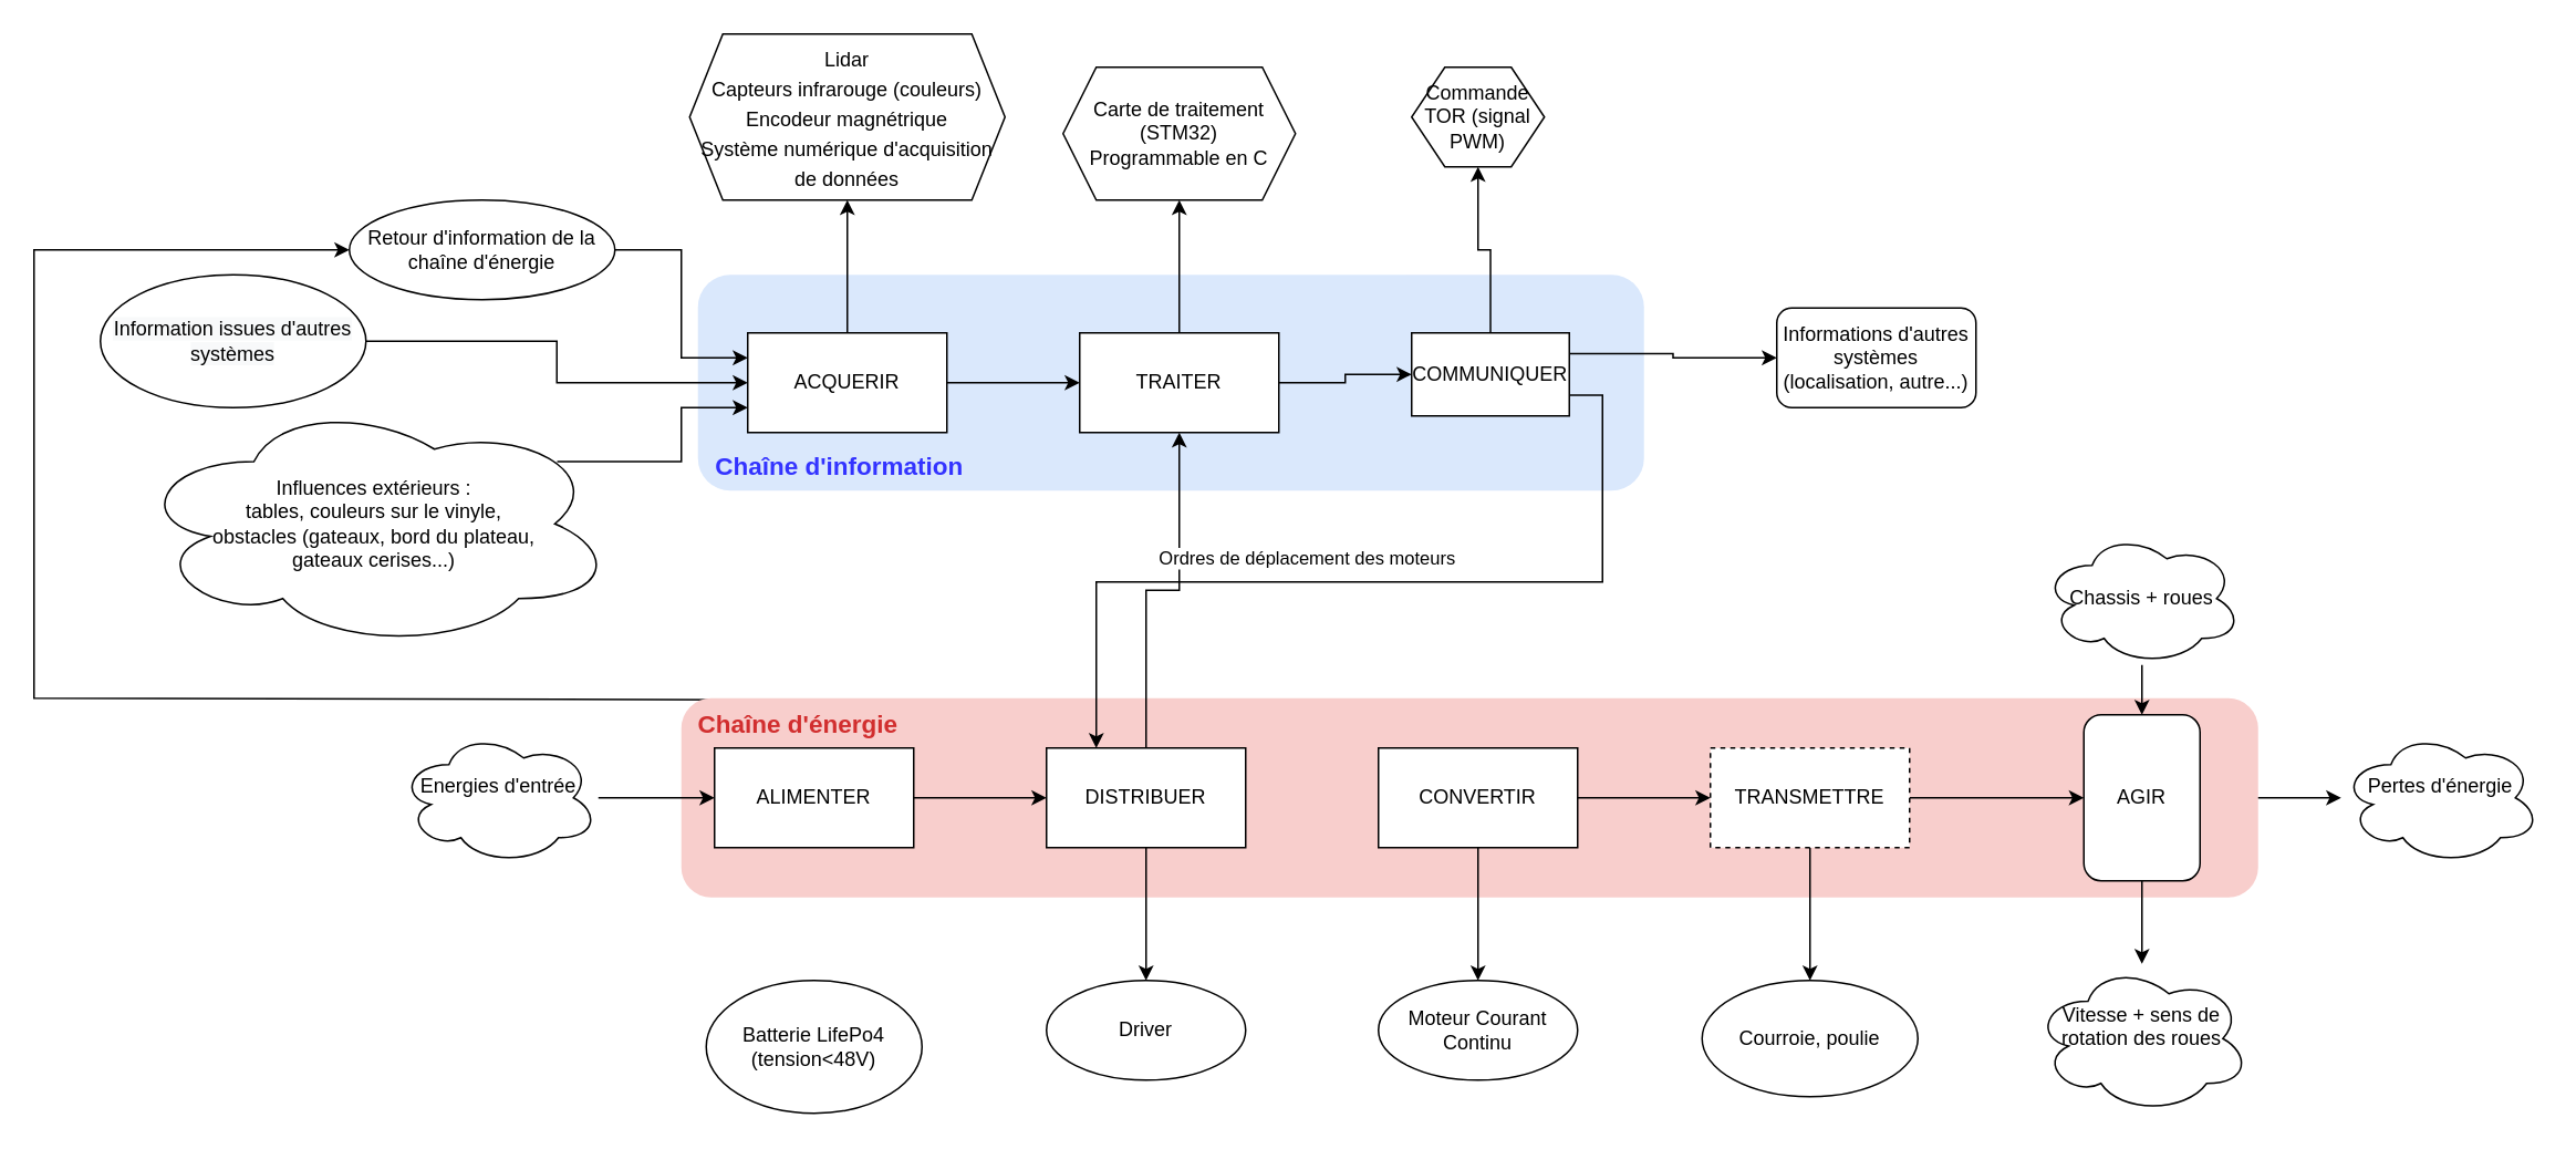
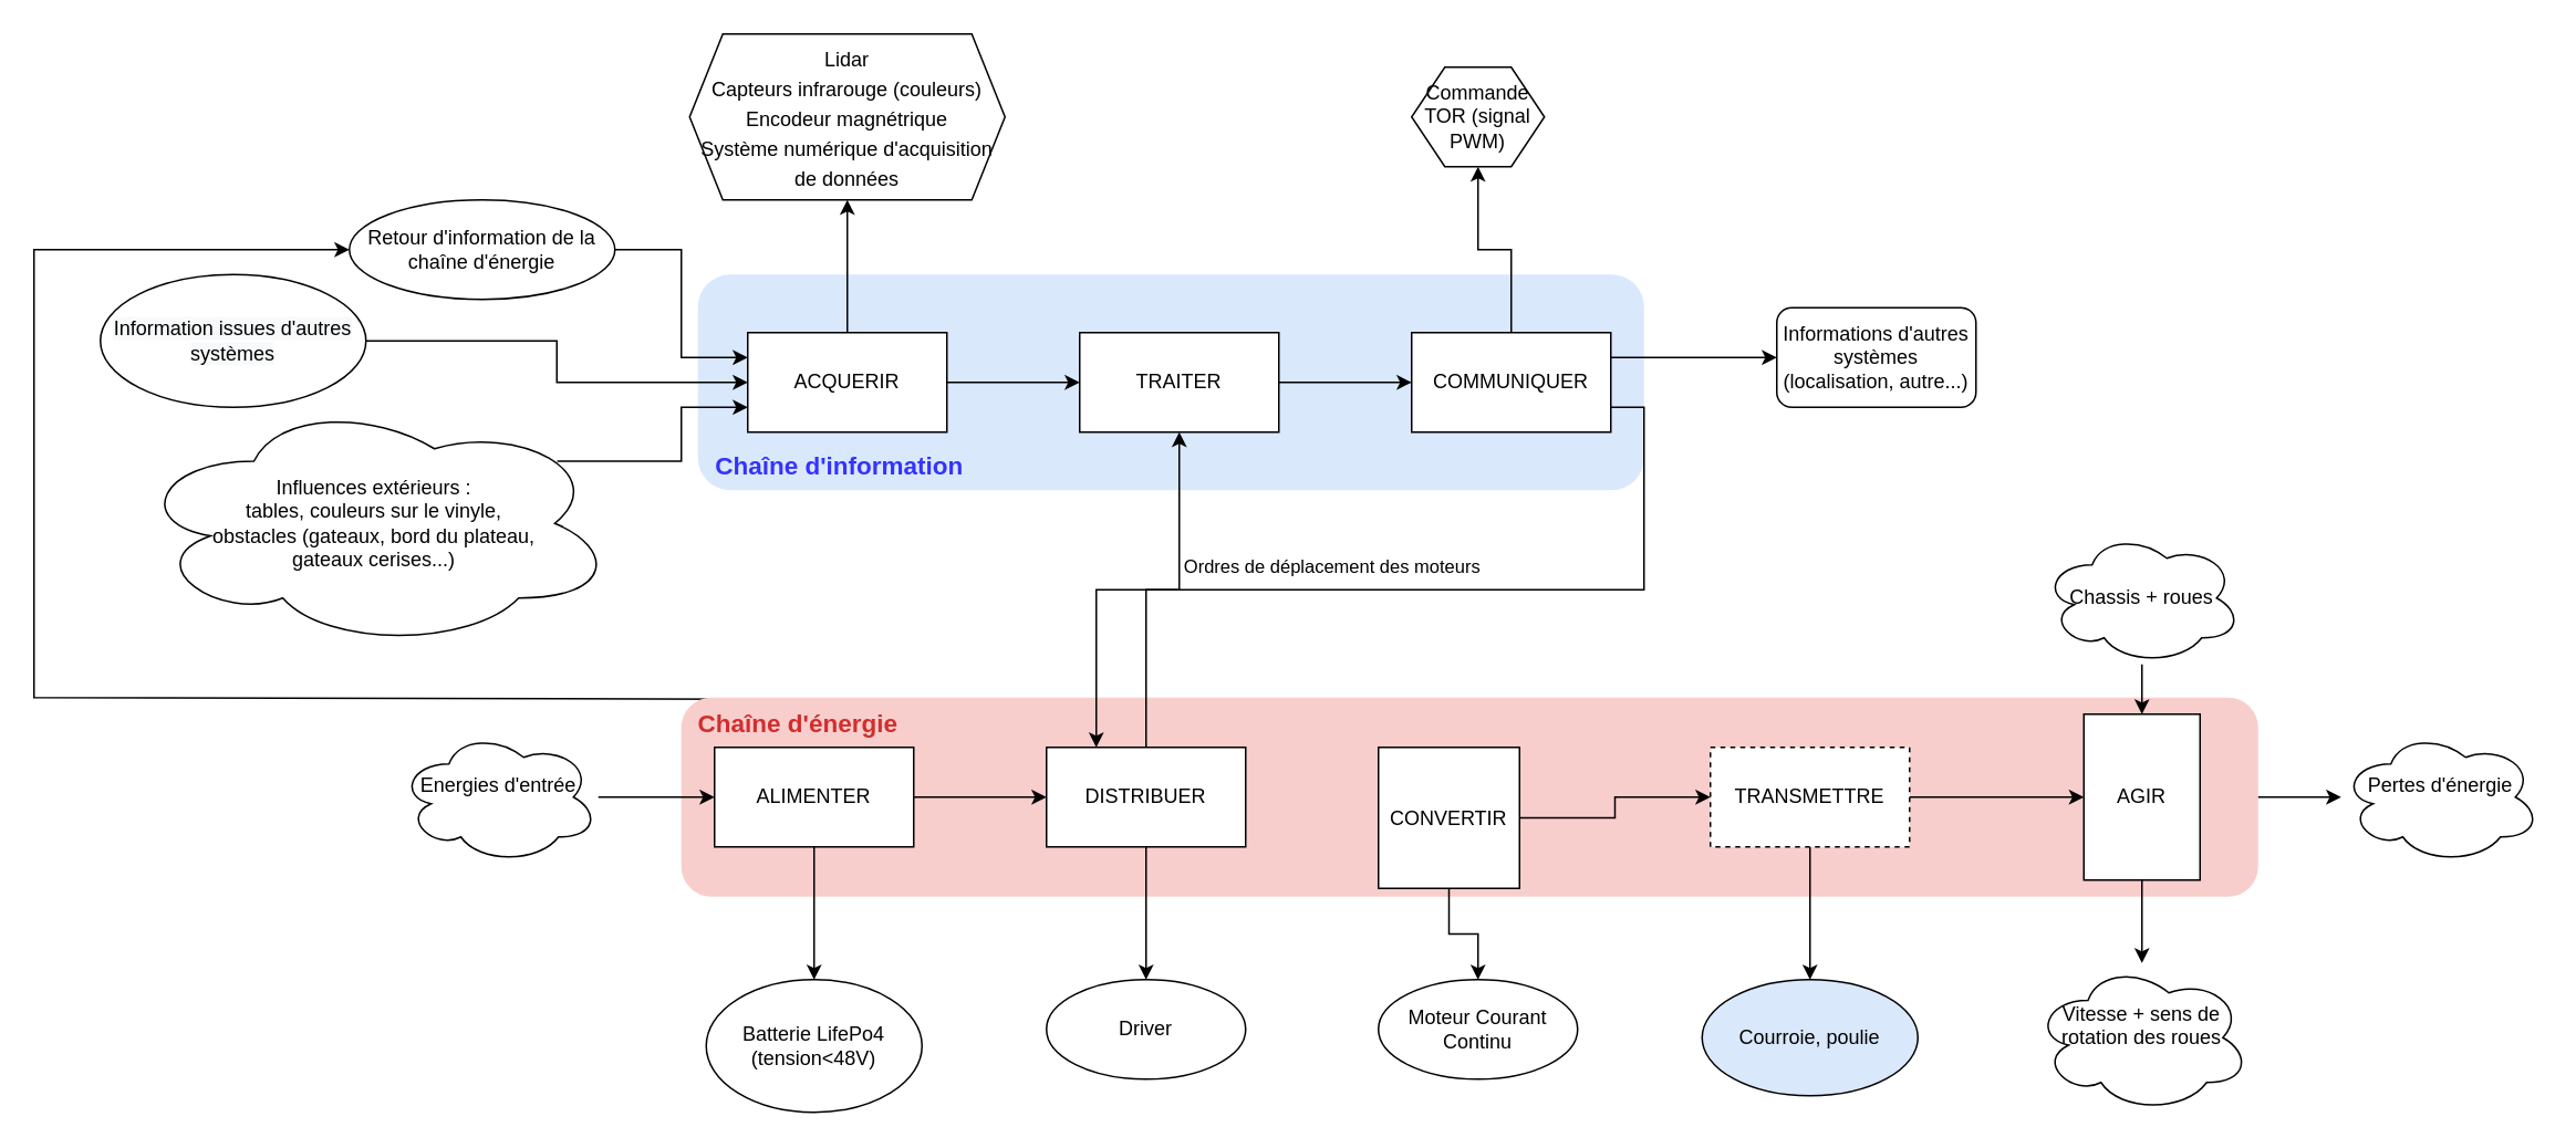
  <mxCell id="0" />
  <mxCell id="1" parent="0" />
  <mxCell id="2" value="" style="rounded=1;whiteSpace=wrap;html=1;fillColor=#dae8fc;strokeColor=none;" parent="1" vertex="1"><mxGeometry x="420" y="165" width="570" height="130" as="geometry" /></mxCell>
  <mxCell id="3" style="edgeStyle=orthogonalEdgeStyle;rounded=0;orthogonalLoop=1;jettySize=auto;html=1;entryX=0;entryY=0.5;entryDx=0;entryDy=0;fontSize=12;fontColor=#000000;exitX=0.039;exitY=0.008;exitDx=0;exitDy=0;exitPerimeter=0;" parent="1" source="4" target="38" edge="1"><mxGeometry relative="1" as="geometry"><mxPoint x="400" y="420" as="sourcePoint" /><Array as="points"><mxPoint x="20" y="420" /><mxPoint x="20" y="150" /></Array></mxGeometry></mxCell>
  <mxCell id="4" value="" style="rounded=1;whiteSpace=wrap;html=1;fillColor=#f8cecc;strokeColor=none;" parent="1" vertex="1"><mxGeometry x="410" y="420" width="950" height="120" as="geometry" /></mxCell>
  <mxCell id="5" value="" style="edgeStyle=orthogonalEdgeStyle;rounded=0;orthogonalLoop=1;jettySize=auto;html=1;" parent="1" source="7" target="15" edge="1"><mxGeometry relative="1" as="geometry" /></mxCell>
+ <mxCell id="6" value="" style="edgeStyle=orthogonalEdgeStyle;rounded=0;orthogonalLoop=1;jettySize=auto;html=1;fontSize=14;fontColor=#3333FF;" parent="1" source="7" target="48" edge="1"><mxGeometry relative="1" as="geometry" /></mxCell>
  <mxCell id="7" value="ALIMENTER" style="rounded=0;whiteSpace=wrap;html=1;" parent="1" vertex="1"><mxGeometry x="430" y="450" width="120" height="60" as="geometry" /></mxCell>
  <mxCell id="8" value="" style="edgeStyle=orthogonalEdgeStyle;rounded=0;orthogonalLoop=1;jettySize=auto;html=1;" parent="1" source="10" target="18" edge="1"><mxGeometry relative="1" as="geometry" /></mxCell>
  <mxCell id="9" style="edgeStyle=orthogonalEdgeStyle;rounded=0;orthogonalLoop=1;jettySize=auto;html=1;exitX=0.5;exitY=0;exitDx=0;exitDy=0;fontSize=15;fontColor=#D12E2E;entryX=0.5;entryY=1;entryDx=0;entryDy=0;" parent="1" source="10" target="44" edge="1"><mxGeometry relative="1" as="geometry"><mxPoint x="510.429" y="120" as="targetPoint" /></mxGeometry></mxCell>
  <mxCell id="10" value="ACQUERIR" style="rounded=0;whiteSpace=wrap;html=1;" parent="1" vertex="1"><mxGeometry x="450" y="200" width="120" height="60" as="geometry" /></mxCell>
  <mxCell id="11" value="&lt;font size=&quot;1&quot; style=&quot;&quot; color=&quot;#3333FF&quot;&gt;&lt;b style=&quot;font-size: 15px;&quot;&gt;Chaîne d'information&lt;/b&gt;&lt;/font&gt;" style="text;html=1;align=center;verticalAlign=middle;resizable=0;points=[];autosize=1;strokeColor=none;fillColor=none;" parent="1" vertex="1"><mxGeometry x="420" y="265" width="170" height="30" as="geometry" /></mxCell>
  <mxCell id="12" value="&lt;b&gt;&lt;font color=&quot;#d12e2e&quot; style=&quot;font-size: 15px;&quot;&gt;Chaîne d'énergie&lt;/font&gt;&lt;/b&gt;" style="text;html=1;align=center;verticalAlign=middle;resizable=0;points=[];autosize=1;strokeColor=none;fillColor=none;" parent="1" vertex="1"><mxGeometry x="410" y="420" width="140" height="30" as="geometry" /></mxCell>
  <mxCell id="13" value="" style="edgeStyle=orthogonalEdgeStyle;rounded=0;orthogonalLoop=1;jettySize=auto;html=1;" parent="1" source="15" target="18" edge="1"><mxGeometry relative="1" as="geometry" /></mxCell>
  <mxCell id="14" value="" style="edgeStyle=orthogonalEdgeStyle;rounded=0;orthogonalLoop=1;jettySize=auto;html=1;fontSize=14;fontColor=#3333FF;" parent="1" source="15" target="45" edge="1"><mxGeometry relative="1" as="geometry" /></mxCell>
  <mxCell id="15" value="DISTRIBUER" style="rounded=0;whiteSpace=wrap;html=1;" parent="1" vertex="1"><mxGeometry x="630" y="450" width="120" height="60" as="geometry" /></mxCell>
  <mxCell id="16" value="" style="edgeStyle=orthogonalEdgeStyle;rounded=0;orthogonalLoop=1;jettySize=auto;html=1;" parent="1" source="18" target="26" edge="1"><mxGeometry relative="1" as="geometry" /></mxCell>
- <mxCell id="17" value="" style="edgeStyle=orthogonalEdgeStyle;rounded=0;orthogonalLoop=1;jettySize=auto;html=1;fontSize=12;fontColor=#000000;" parent="1" source="18" target="50" edge="1"><mxGeometry relative="1" as="geometry" /></mxCell>
  <mxCell id="18" value="TRAITER" style="rounded=0;whiteSpace=wrap;html=1;" parent="1" vertex="1"><mxGeometry x="650" y="200" width="120" height="60" as="geometry" /></mxCell>
  <mxCell id="19" value="" style="edgeStyle=orthogonalEdgeStyle;rounded=0;orthogonalLoop=1;jettySize=auto;html=1;" parent="1" source="21" target="29" edge="1"><mxGeometry relative="1" as="geometry" /></mxCell>
  <mxCell id="20" value="" style="edgeStyle=orthogonalEdgeStyle;rounded=0;orthogonalLoop=1;jettySize=auto;html=1;fontSize=14;fontColor=#3333FF;" parent="1" source="21" target="47" edge="1"><mxGeometry relative="1" as="geometry" /></mxCell>
- <mxCell id="21" value="CONVERTIR" style="whiteSpace=wrap;html=1;rounded=0;" parent="1" vertex="1"><mxGeometry x="830" y="450" width="120" height="60" as="geometry" /></mxCell>
+ <mxCell id="21" value="CONVERTIR" style="whiteSpace=wrap;html=1;rounded=0;" parent="1" vertex="1"><mxGeometry x="830" y="450" width="85" height="85" as="geometry" /></mxCell>
  <mxCell id="22" style="edgeStyle=orthogonalEdgeStyle;rounded=0;orthogonalLoop=1;jettySize=auto;html=1;exitX=1;exitY=0.75;exitDx=0;exitDy=0;entryX=0.25;entryY=0;entryDx=0;entryDy=0;" parent="1" source="26" target="15" edge="1"><mxGeometry relative="1" as="geometry" /></mxCell>
  <mxCell id="23" value="Ordres de déplacement des moteurs" style="edgeLabel;html=1;align=center;verticalAlign=middle;resizable=0;points=[];" parent="22" vertex="1" connectable="0"><mxGeometry x="-0.073" y="-1" relative="1" as="geometry"><mxPoint x="-62" y="-14" as="offset" /></mxGeometry></mxCell>
  <mxCell id="24" value="" style="edgeStyle=orthogonalEdgeStyle;rounded=0;orthogonalLoop=1;jettySize=auto;html=1;fontSize=12;fontColor=#000000;" parent="1" source="26" target="51" edge="1"><mxGeometry relative="1" as="geometry" /></mxCell>
  <mxCell id="25" style="edgeStyle=orthogonalEdgeStyle;rounded=0;orthogonalLoop=1;jettySize=auto;html=1;exitX=1;exitY=0.25;exitDx=0;exitDy=0;fontSize=12;fontColor=#000000;entryX=0;entryY=0.5;entryDx=0;entryDy=0;" parent="1" source="26" target="52" edge="1"><mxGeometry relative="1" as="geometry"><mxPoint x="1130" y="215" as="targetPoint" /></mxGeometry></mxCell>
- <mxCell id="26" value="COMMUNIQUER" style="whiteSpace=wrap;html=1;rounded=0;" parent="1" vertex="1"><mxGeometry x="850" y="200" width="95" height="50" as="geometry" /></mxCell>
+ <mxCell id="26" value="COMMUNIQUER" style="whiteSpace=wrap;html=1;rounded=0;" parent="1" vertex="1"><mxGeometry x="850" y="200" width="120" height="60" as="geometry" /></mxCell>
  <mxCell id="27" value="" style="edgeStyle=orthogonalEdgeStyle;rounded=0;orthogonalLoop=1;jettySize=auto;html=1;" parent="1" source="29" target="32" edge="1"><mxGeometry relative="1" as="geometry" /></mxCell>
  <mxCell id="28" value="" style="edgeStyle=orthogonalEdgeStyle;rounded=0;orthogonalLoop=1;jettySize=auto;html=1;fontSize=14;fontColor=#3333FF;" parent="1" source="29" target="49" edge="1"><mxGeometry relative="1" as="geometry" /></mxCell>
  <mxCell id="29" value="TRANSMETTRE" style="whiteSpace=wrap;html=1;rounded=0;dashed=1;" parent="1" vertex="1"><mxGeometry x="1030" y="450" width="120" height="60" as="geometry" /></mxCell>
  <mxCell id="30" value="" style="edgeStyle=orthogonalEdgeStyle;rounded=0;orthogonalLoop=1;jettySize=auto;html=1;" parent="1" source="32" target="41" edge="1"><mxGeometry relative="1" as="geometry" /></mxCell>
  <mxCell id="31" value="" style="edgeStyle=orthogonalEdgeStyle;rounded=0;orthogonalLoop=1;jettySize=auto;html=1;" parent="1" source="4" target="43" edge="1"><mxGeometry relative="1" as="geometry"><mxPoint x="1360" y="480" as="sourcePoint" /></mxGeometry></mxCell>
- <mxCell id="32" value="AGIR" style="whiteSpace=wrap;html=1;rounded=1;" parent="1" vertex="1"><mxGeometry x="1255" y="430" width="70" height="100" as="geometry" /></mxCell>
+ <mxCell id="32" value="AGIR" style="whiteSpace=wrap;html=1;rounded=0;" parent="1" vertex="1"><mxGeometry x="1255" y="430" width="70" height="100" as="geometry" /></mxCell>
  <mxCell id="33" style="edgeStyle=orthogonalEdgeStyle;rounded=0;orthogonalLoop=1;jettySize=auto;html=1;exitX=0.88;exitY=0.25;exitDx=0;exitDy=0;exitPerimeter=0;entryX=0;entryY=0.75;entryDx=0;entryDy=0;" parent="1" source="34" target="10" edge="1"><mxGeometry relative="1" as="geometry" /></mxCell>
  <mxCell id="34" value="Influences extérieurs :&lt;br&gt;tables, couleurs sur le vinyle,&lt;br&gt;obstacles (gateaux, bord du plateau, &lt;br&gt;gateaux cerises...)" style="ellipse;shape=cloud;whiteSpace=wrap;html=1;" parent="1" vertex="1"><mxGeometry x="80" y="240" width="290" height="150" as="geometry" /></mxCell>
  <mxCell id="35" value="" style="edgeStyle=orthogonalEdgeStyle;rounded=0;orthogonalLoop=1;jettySize=auto;html=1;" parent="1" source="36" target="7" edge="1"><mxGeometry relative="1" as="geometry" /></mxCell>
  <mxCell id="36" value="&lt;div&gt;Energies d'entrée&lt;/div&gt;&lt;div&gt;&lt;br&gt;&lt;/div&gt;" style="ellipse;shape=cloud;whiteSpace=wrap;html=1;" parent="1" vertex="1"><mxGeometry x="240" y="440" width="120" height="80" as="geometry" /></mxCell>
  <mxCell id="37" style="edgeStyle=orthogonalEdgeStyle;rounded=0;orthogonalLoop=1;jettySize=auto;html=1;exitX=1;exitY=0.5;exitDx=0;exitDy=0;entryX=0;entryY=0.25;entryDx=0;entryDy=0;" parent="1" source="38" target="10" edge="1"><mxGeometry relative="1" as="geometry" /></mxCell>
  <mxCell id="38" value="Retour d'information de la chaîne d'énergie" style="ellipse;whiteSpace=wrap;html=1;" parent="1" vertex="1"><mxGeometry x="210" y="120" width="160" height="60" as="geometry" /></mxCell>
  <mxCell id="39" value="" style="edgeStyle=orthogonalEdgeStyle;rounded=0;orthogonalLoop=1;jettySize=auto;html=1;" parent="1" source="40" target="32" edge="1"><mxGeometry relative="1" as="geometry" /></mxCell>
  <mxCell id="40" value="&lt;div&gt;Chassis + roues&lt;/div&gt;" style="ellipse;shape=cloud;whiteSpace=wrap;html=1;" parent="1" vertex="1"><mxGeometry x="1230" y="320" width="120" height="80" as="geometry" /></mxCell>
  <mxCell id="41" value="&lt;div&gt;Vitesse + sens de rotation des roues&lt;/div&gt;&lt;div&gt;&lt;br&gt;&lt;/div&gt;" style="ellipse;shape=cloud;whiteSpace=wrap;html=1;rounded=0;" parent="1" vertex="1"><mxGeometry x="1225" y="580" width="130" height="90" as="geometry" /></mxCell>
  <mxCell id="42" style="edgeStyle=orthogonalEdgeStyle;rounded=0;orthogonalLoop=1;jettySize=auto;html=1;exitX=1;exitY=0.5;exitDx=0;exitDy=0;entryX=0;entryY=0.5;entryDx=0;entryDy=0;" parent="1" source="46" target="10" edge="1"><mxGeometry relative="1" as="geometry"><mxPoint x="202.5" y="185" as="sourcePoint" /></mxGeometry></mxCell>
  <mxCell id="43" value="&lt;div&gt;Pertes d'énergie&lt;/div&gt;&lt;div&gt;&lt;br&gt;&lt;/div&gt;" style="ellipse;shape=cloud;whiteSpace=wrap;html=1;rounded=0;" parent="1" vertex="1"><mxGeometry x="1410" y="440" width="120" height="80" as="geometry" /></mxCell>
  <mxCell id="44" value="&lt;font color=&quot;#000000&quot; style=&quot;font-size: 12px;&quot;&gt;Lidar&lt;br&gt;Capteurs infrarouge (couleurs)&lt;br&gt;Encodeur magnétrique&lt;br&gt;Système numérique d'acquisition de données&lt;br&gt;&lt;/font&gt;" style="shape=hexagon;perimeter=hexagonPerimeter2;whiteSpace=wrap;html=1;fixedSize=1;fontSize=15;fontColor=#D12E2E;" parent="1" vertex="1"><mxGeometry x="415" y="20" width="190" height="100" as="geometry" /></mxCell>
  <mxCell id="45" value="Driver" style="ellipse;whiteSpace=wrap;html=1;rounded=0;" parent="1" vertex="1"><mxGeometry x="630" y="590" width="120" height="60" as="geometry" /></mxCell>
  <mxCell id="46" value="&lt;span style=&quot;color: rgb(0, 0, 0); font-family: Helvetica; font-size: 12px; font-style: normal; font-variant-ligatures: normal; font-variant-caps: normal; font-weight: 400; letter-spacing: normal; orphans: 2; text-align: center; text-indent: 0px; text-transform: none; widows: 2; word-spacing: 0px; -webkit-text-stroke-width: 0px; background-color: rgb(248, 249, 250); text-decoration-thickness: initial; text-decoration-style: initial; text-decoration-color: initial; float: none; display: inline !important;&quot;&gt;Information issues d'autres systèmes&lt;/span&gt;" style="ellipse;whiteSpace=wrap;html=1;fontSize=12;fontColor=#000000;" parent="1" vertex="1"><mxGeometry x="60" y="165" width="160" height="80" as="geometry" /></mxCell>
  <mxCell id="47" value="Moteur Courant Continu" style="ellipse;whiteSpace=wrap;html=1;rounded=0;" parent="1" vertex="1"><mxGeometry x="830" y="590" width="120" height="60" as="geometry" /></mxCell>
  <mxCell id="48" value="Batterie LifePo4 (tension&amp;lt;48V)" style="ellipse;whiteSpace=wrap;html=1;rounded=0;" parent="1" vertex="1"><mxGeometry x="425" y="590" width="130" height="80" as="geometry" /></mxCell>
- <mxCell id="49" value="&lt;div&gt;Courroie, poulie&lt;/div&gt;" style="ellipse;whiteSpace=wrap;html=1;rounded=0;" parent="1" vertex="1"><mxGeometry x="1025" y="590" width="130" height="70" as="geometry" /></mxCell>
- <mxCell id="50" value="Carte de traitement&lt;br&gt;(STM32)&lt;br&gt;Programmable en C" style="shape=hexagon;perimeter=hexagonPerimeter2;whiteSpace=wrap;html=1;fixedSize=1;rounded=0;" parent="1" vertex="1"><mxGeometry x="640" y="40" width="140" height="80" as="geometry" /></mxCell>
+ <mxCell id="49" value="&lt;div&gt;Courroie, poulie&lt;/div&gt;" style="ellipse;whiteSpace=wrap;html=1;rounded=0;fillColor=#dae8fc;" parent="1" vertex="1"><mxGeometry x="1025" y="590" width="130" height="70" as="geometry" /></mxCell>
  <mxCell id="51" value="Commande TOR (signal PWM)" style="shape=hexagon;perimeter=hexagonPerimeter2;whiteSpace=wrap;html=1;fixedSize=1;rounded=0;" parent="1" vertex="1"><mxGeometry x="850" y="40" width="80" height="60" as="geometry" /></mxCell>
  <mxCell id="52" value="Informations d'autres systèmes (localisation, autre...)" style="rounded=1;whiteSpace=wrap;html=1;fontSize=12;fontColor=#000000;" parent="1" vertex="1"><mxGeometry x="1070" y="185" width="120" height="60" as="geometry" /></mxCell>
